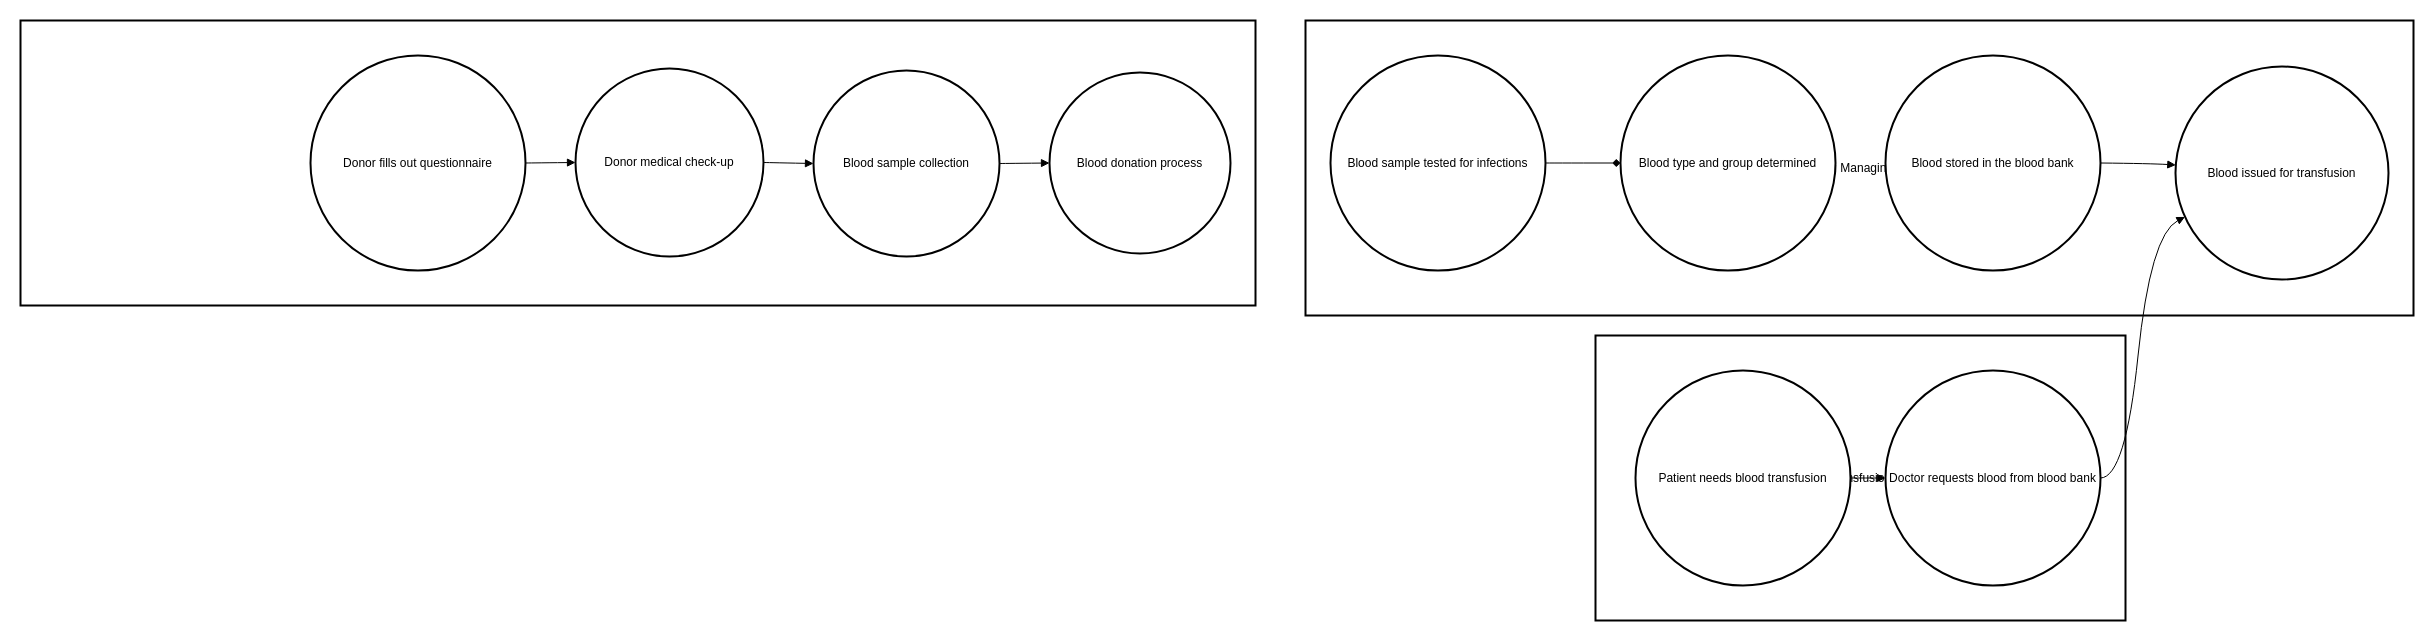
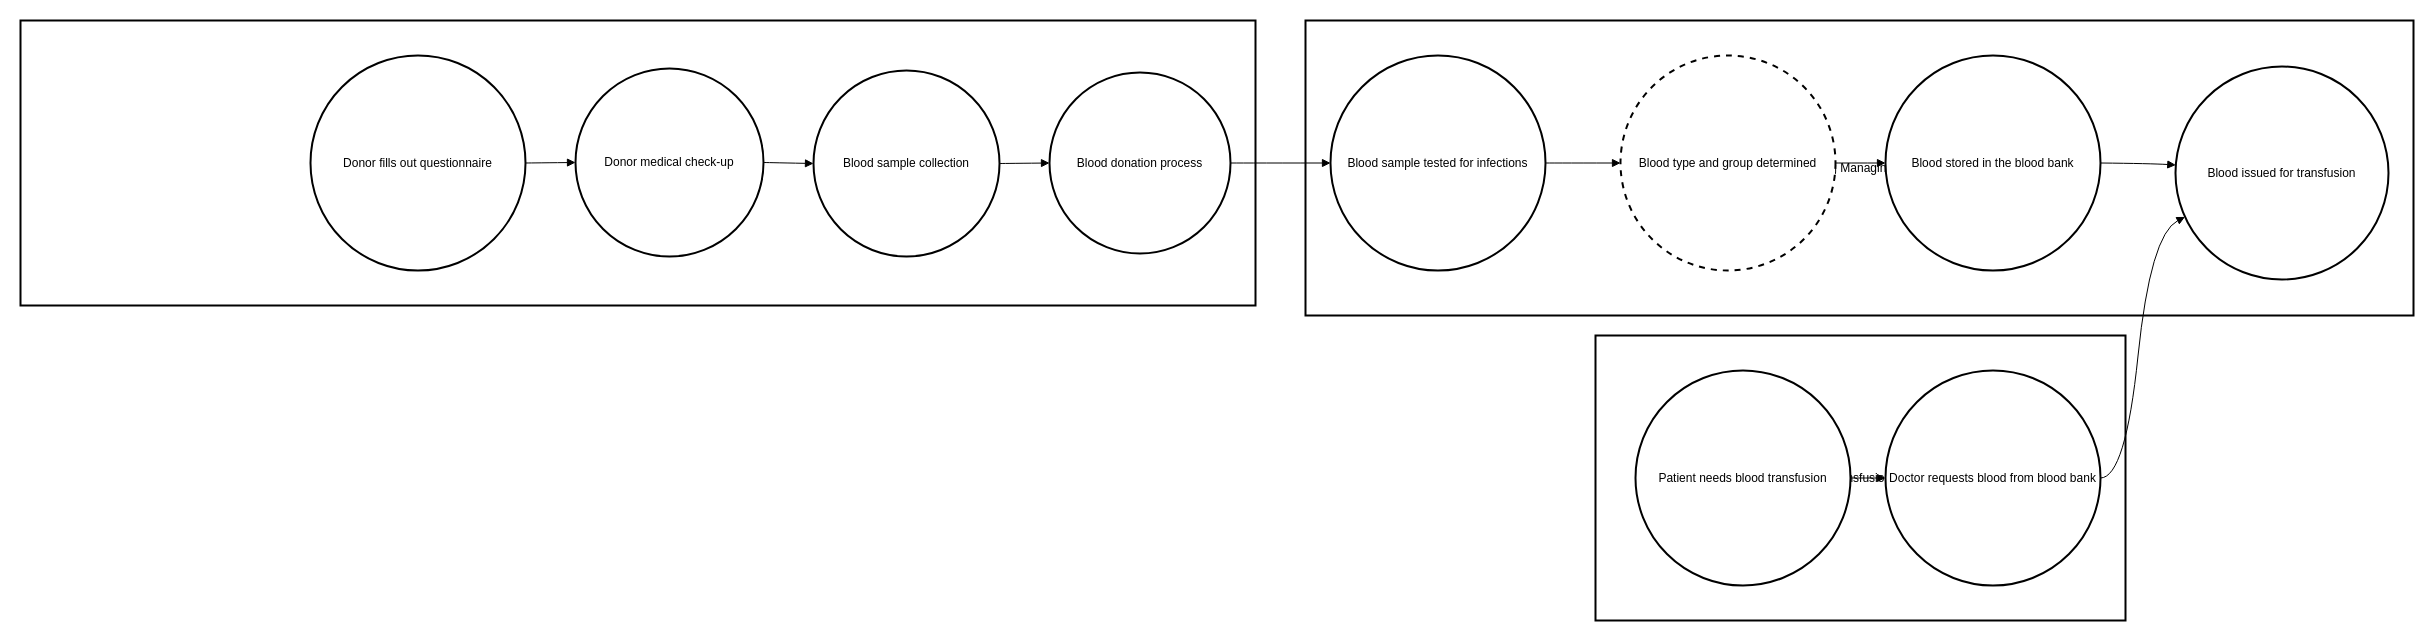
  <mxCell id="0" />
  <mxCell id="1" parent="0" />
  <mxCell id="2" value="Transfusion" style="whiteSpace=wrap;strokeWidth=2;" vertex="1" parent="1"><mxGeometry x="1595" y="335" width="530" height="285" as="geometry" /></mxCell>
  <mxCell id="3" value="Blood Bag Managing System" style="whiteSpace=wrap;strokeWidth=2;" vertex="1" parent="1"><mxGeometry x="1305" y="20" width="1108" height="295" as="geometry" /></mxCell>
  <mxCell id="4" value="Blood Donation" style="whiteSpace=wrap;strokeWidth=2;" vertex="1" parent="1"><mxGeometry x="20" y="20" width="1235" height="285" as="geometry" /></mxCell>
  <mxCell id="5" value="Donor fills out questionnaire" style="ellipse;aspect=fixed;strokeWidth=2;whiteSpace=wrap;" vertex="1" parent="1"><mxGeometry x="310" y="55" width="215" height="215" as="geometry" /></mxCell>
  <mxCell id="6" value="Donor medical check-up" style="ellipse;aspect=fixed;strokeWidth=2;whiteSpace=wrap;" vertex="1" parent="1"><mxGeometry x="575" y="68" width="188" height="188" as="geometry" /></mxCell>
  <mxCell id="7" value="Blood sample collection" style="ellipse;aspect=fixed;strokeWidth=2;whiteSpace=wrap;" vertex="1" parent="1"><mxGeometry x="813" y="70" width="186" height="186" as="geometry" /></mxCell>
  <mxCell id="8" value="Blood donation process" style="ellipse;aspect=fixed;strokeWidth=2;whiteSpace=wrap;" vertex="1" parent="1"><mxGeometry x="1049" y="72" width="181" height="181" as="geometry" /></mxCell>
  <mxCell id="9" value="Blood sample tested for infections" style="ellipse;aspect=fixed;strokeWidth=2;whiteSpace=wrap;" vertex="1" parent="1"><mxGeometry x="1330" y="55" width="215" height="215" as="geometry" /></mxCell>
- <mxCell id="10" value="Blood type and group determined" style="ellipse;aspect=fixed;strokeWidth=2;whiteSpace=wrap;" vertex="1" parent="1"><mxGeometry x="1620" y="55" width="215" height="215" as="geometry" /></mxCell>
+ <mxCell id="10" value="Blood type and group determined" style="ellipse;aspect=fixed;strokeWidth=2;whiteSpace=wrap;dashed=1;" vertex="1" parent="1"><mxGeometry x="1620" y="55" width="215" height="215" as="geometry" /></mxCell>
  <mxCell id="11" value="Blood stored in the blood bank" style="ellipse;aspect=fixed;strokeWidth=2;whiteSpace=wrap;" vertex="1" parent="1"><mxGeometry x="1885" y="55" width="215" height="215" as="geometry" /></mxCell>
  <mxCell id="12" value="Blood issued for transfusion" style="ellipse;aspect=fixed;strokeWidth=2;whiteSpace=wrap;" vertex="1" parent="1"><mxGeometry x="2175" y="66" width="213" height="213" as="geometry" /></mxCell>
  <mxCell id="13" value="Patient needs blood transfusion" style="ellipse;aspect=fixed;strokeWidth=2;whiteSpace=wrap;" vertex="1" parent="1"><mxGeometry x="1635" y="370" width="215" height="215" as="geometry" /></mxCell>
  <mxCell id="14" value="Doctor requests blood from blood bank" style="ellipse;aspect=fixed;strokeWidth=2;whiteSpace=wrap;" vertex="1" parent="1"><mxGeometry x="1885" y="370" width="215" height="215" as="geometry" /></mxCell>
  <mxCell id="15" value="" style="curved=1;startArrow=none;endArrow=block;exitX=1;exitY=0.5;entryX=0;entryY=0.5;" edge="1" parent="1" source="5" target="6"><mxGeometry relative="1" as="geometry"><Array as="points" /></mxGeometry></mxCell>
  <mxCell id="16" value="" style="curved=1;startArrow=none;endArrow=block;exitX=1;exitY=0.5;entryX=0;entryY=0.5;" edge="1" parent="1" source="6" target="7"><mxGeometry relative="1" as="geometry"><Array as="points" /></mxGeometry></mxCell>
  <mxCell id="17" value="" style="curved=1;startArrow=none;endArrow=block;exitX=1;exitY=0.5;entryX=0;entryY=0.5;" edge="1" parent="1" source="7" target="8"><mxGeometry relative="1" as="geometry"><Array as="points" /></mxGeometry></mxCell>
- <mxCell id="19" value="" style="curved=1;startArrow=none;endArrow=diamond;exitX=1;exitY=0.5;entryX=0;entryY=0.5;" edge="1" parent="1" source="9" target="10"><mxGeometry relative="1" as="geometry"><Array as="points" /></mxGeometry></mxCell>
+ <mxCell id="18" value="" style="curved=1;startArrow=none;endArrow=block;exitX=1;exitY=0.5;entryX=0;entryY=0.5;" edge="1" parent="1" source="8" target="9"><mxGeometry relative="1" as="geometry"><Array as="points" /></mxGeometry></mxCell>
+ <mxCell id="19" value="" style="curved=1;startArrow=none;endArrow=block;exitX=1;exitY=0.5;entryX=0;entryY=0.5;" edge="1" parent="1" source="9" target="10"><mxGeometry relative="1" as="geometry"><Array as="points" /></mxGeometry></mxCell>
+ <mxCell id="20" value="" style="curved=1;startArrow=none;endArrow=block;exitX=1;exitY=0.5;entryX=0;entryY=0.5;" edge="1" parent="1" source="10" target="11"><mxGeometry relative="1" as="geometry"><Array as="points" /></mxGeometry></mxCell>
  <mxCell id="21" value="" style="curved=1;startArrow=none;endArrow=block;exitX=1;exitY=0.5;entryX=0;entryY=0.46;" edge="1" parent="1" source="11" target="12"><mxGeometry relative="1" as="geometry"><Array as="points"><mxPoint x="2150" y="163" /></Array></mxGeometry></mxCell>
  <mxCell id="22" value="" style="curved=1;startArrow=none;endArrow=block;exitX=1;exitY=0.5;entryX=0;entryY=0.5;" edge="1" parent="1" source="13" target="14"><mxGeometry relative="1" as="geometry"><Array as="points" /></mxGeometry></mxCell>
  <mxCell id="23" value="" style="curved=1;startArrow=none;endArrow=block;exitX=1;exitY=0.5;entryX=0;entryY=0.73;" edge="1" parent="1" source="14" target="12"><mxGeometry relative="1" as="geometry"><Array as="points"><mxPoint x="2125" y="477" /><mxPoint x="2150" y="234" /></Array></mxGeometry></mxCell>
